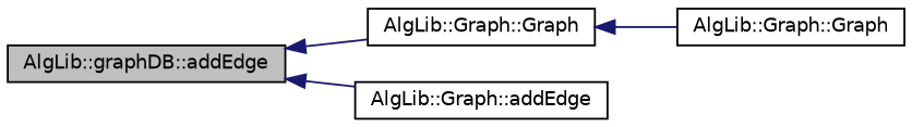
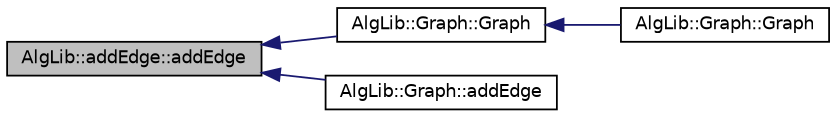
  digraph {
    rankdir=LR
    node [color=black fillcolor=white fontname=Helvetica fontsize=10 shape=record style=filled]
    edge [color=midnightblue dir=back fontname=Helvetica fontsize=10 labelfontname=Helvetica labelfontsize=10 style=solid]
-   n1 [fillcolor=grey75 fontcolor=black height=0.2 label="AlgLib::graphDB::addEdge" width=0.4]
+   n1 [fillcolor=grey75 fontcolor=black height=0.2 label="AlgLib::addEdge::addEdge" width=0.4]
    n2 [height=0.2 label="AlgLib::Graph::Graph" width=0.4]
    n3 [height=0.2 label="AlgLib::Graph::addEdge" width=0.4]
    n4 [height=0.2 label="AlgLib::Graph::Graph" width=0.4]
    n1 -> n2
    n1 -> n3
    n2 -> n4
  }
